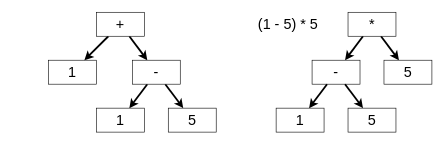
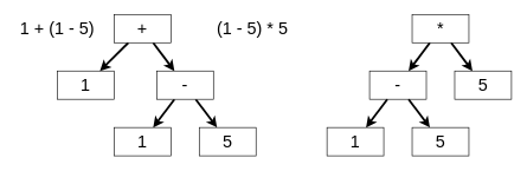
  <mxCell id="0" />
  <mxCell id="1" parent="0" />
  <mxCell id="2" value="&lt;font style=&quot;font-size: 24px;&quot;&gt;1&lt;/font&gt;" style="rounded=0;whiteSpace=wrap;html=1;" vertex="1" parent="1"><mxGeometry x="80" y="100" width="80" height="40" as="geometry" /></mxCell>
  <mxCell id="3" style="rounded=0;orthogonalLoop=1;jettySize=auto;html=1;strokeWidth=3;" edge="1" parent="1" source="5" target="2"><mxGeometry relative="1" as="geometry" /></mxCell>
  <mxCell id="4" style="rounded=0;orthogonalLoop=1;jettySize=auto;html=1;strokeWidth=3;" edge="1" parent="1" source="5" target="8"><mxGeometry relative="1" as="geometry" /></mxCell>
  <mxCell id="5" value="&lt;font style=&quot;font-size: 24px;&quot;&gt;+&lt;/font&gt;" style="rounded=0;whiteSpace=wrap;html=1;" vertex="1" parent="1"><mxGeometry x="160" y="20" width="80" height="40" as="geometry" /></mxCell>
  <mxCell id="6" style="rounded=0;orthogonalLoop=1;jettySize=auto;html=1;strokeWidth=3;" edge="1" parent="1" source="8" target="9"><mxGeometry relative="1" as="geometry" /></mxCell>
  <mxCell id="7" style="rounded=0;orthogonalLoop=1;jettySize=auto;html=1;strokeWidth=3;" edge="1" parent="1" source="8" target="10"><mxGeometry relative="1" as="geometry" /></mxCell>
  <mxCell id="8" value="&lt;font style=&quot;font-size: 24px;&quot;&gt;-&lt;/font&gt;" style="rounded=0;whiteSpace=wrap;html=1;" vertex="1" parent="1"><mxGeometry x="220" y="100" width="80" height="40" as="geometry" /></mxCell>
  <mxCell id="9" value="&lt;font style=&quot;font-size: 24px;&quot;&gt;1&lt;/font&gt;" style="rounded=0;whiteSpace=wrap;html=1;" vertex="1" parent="1"><mxGeometry x="160" y="180" width="80" height="40" as="geometry" /></mxCell>
  <mxCell id="10" value="&lt;font style=&quot;font-size: 24px;&quot;&gt;5&lt;/font&gt;" style="rounded=0;whiteSpace=wrap;html=1;" vertex="1" parent="1"><mxGeometry x="280" y="180" width="80" height="40" as="geometry" /></mxCell>
+ <mxCell id="11" value="1 + (1 - 5)" style="text;html=1;strokeColor=none;fillColor=none;align=center;verticalAlign=middle;whiteSpace=wrap;rounded=0;fontSize=24;" vertex="1" parent="1"><mxGeometry x="20" y="25" width="120" height="30" as="geometry" /></mxCell>
  <mxCell id="12" style="rounded=0;orthogonalLoop=1;jettySize=auto;html=1;strokeWidth=3;" edge="1" parent="1" source="14" target="15"><mxGeometry relative="1" as="geometry" /></mxCell>
  <mxCell id="13" style="rounded=0;orthogonalLoop=1;jettySize=auto;html=1;strokeWidth=3;" edge="1" parent="1" source="14" target="16"><mxGeometry relative="1" as="geometry" /></mxCell>
  <mxCell id="14" value="&lt;font style=&quot;font-size: 24px;&quot;&gt;*&lt;/font&gt;" style="rounded=0;whiteSpace=wrap;html=1;" vertex="1" parent="1"><mxGeometry x="580" y="20" width="80" height="40" as="geometry" /></mxCell>
  <mxCell id="15" value="&lt;font style=&quot;font-size: 24px;&quot;&gt;-&lt;/font&gt;" style="rounded=0;whiteSpace=wrap;html=1;" vertex="1" parent="1"><mxGeometry x="520" y="100" width="80" height="40" as="geometry" /></mxCell>
  <mxCell id="16" value="&lt;font style=&quot;font-size: 24px;&quot;&gt;5&lt;/font&gt;" style="rounded=0;whiteSpace=wrap;html=1;" vertex="1" parent="1"><mxGeometry x="640" y="100" width="80" height="40" as="geometry" /></mxCell>
  <mxCell id="17" style="rounded=0;orthogonalLoop=1;jettySize=auto;html=1;strokeWidth=3;" edge="1" parent="1" target="19" source="15"><mxGeometry relative="1" as="geometry"><mxPoint x="545" y="140" as="sourcePoint" /></mxGeometry></mxCell>
  <mxCell id="18" style="rounded=0;orthogonalLoop=1;jettySize=auto;html=1;strokeWidth=3;" edge="1" parent="1" target="20" source="15"><mxGeometry relative="1" as="geometry"><mxPoint x="575" y="140" as="sourcePoint" /></mxGeometry></mxCell>
  <mxCell id="19" value="&lt;font style=&quot;font-size: 24px;&quot;&gt;1&lt;/font&gt;" style="rounded=0;whiteSpace=wrap;html=1;" vertex="1" parent="1"><mxGeometry x="460" y="180" width="80" height="40" as="geometry" /></mxCell>
  <mxCell id="20" value="&lt;font style=&quot;font-size: 24px;&quot;&gt;5&lt;/font&gt;" style="rounded=0;whiteSpace=wrap;html=1;" vertex="1" parent="1"><mxGeometry x="580" y="180" width="80" height="40" as="geometry" /></mxCell>
- <mxCell id="21" value="(1 - 5) * 5" style="text;html=1;strokeColor=none;fillColor=none;align=center;verticalAlign=middle;whiteSpace=wrap;rounded=0;fontSize=24;" vertex="1" parent="1"><mxGeometry x="420" y="25" width="120" height="30" as="geometry" /></mxCell>
+ <mxCell id="21" value="(1 - 5) * 5" style="text;html=1;strokeColor=none;fillColor=none;align=center;verticalAlign=middle;whiteSpace=wrap;rounded=0;fontSize=24;" vertex="1" parent="1"><mxGeometry x="295" y="25" width="120" height="30" as="geometry" /></mxCell>
